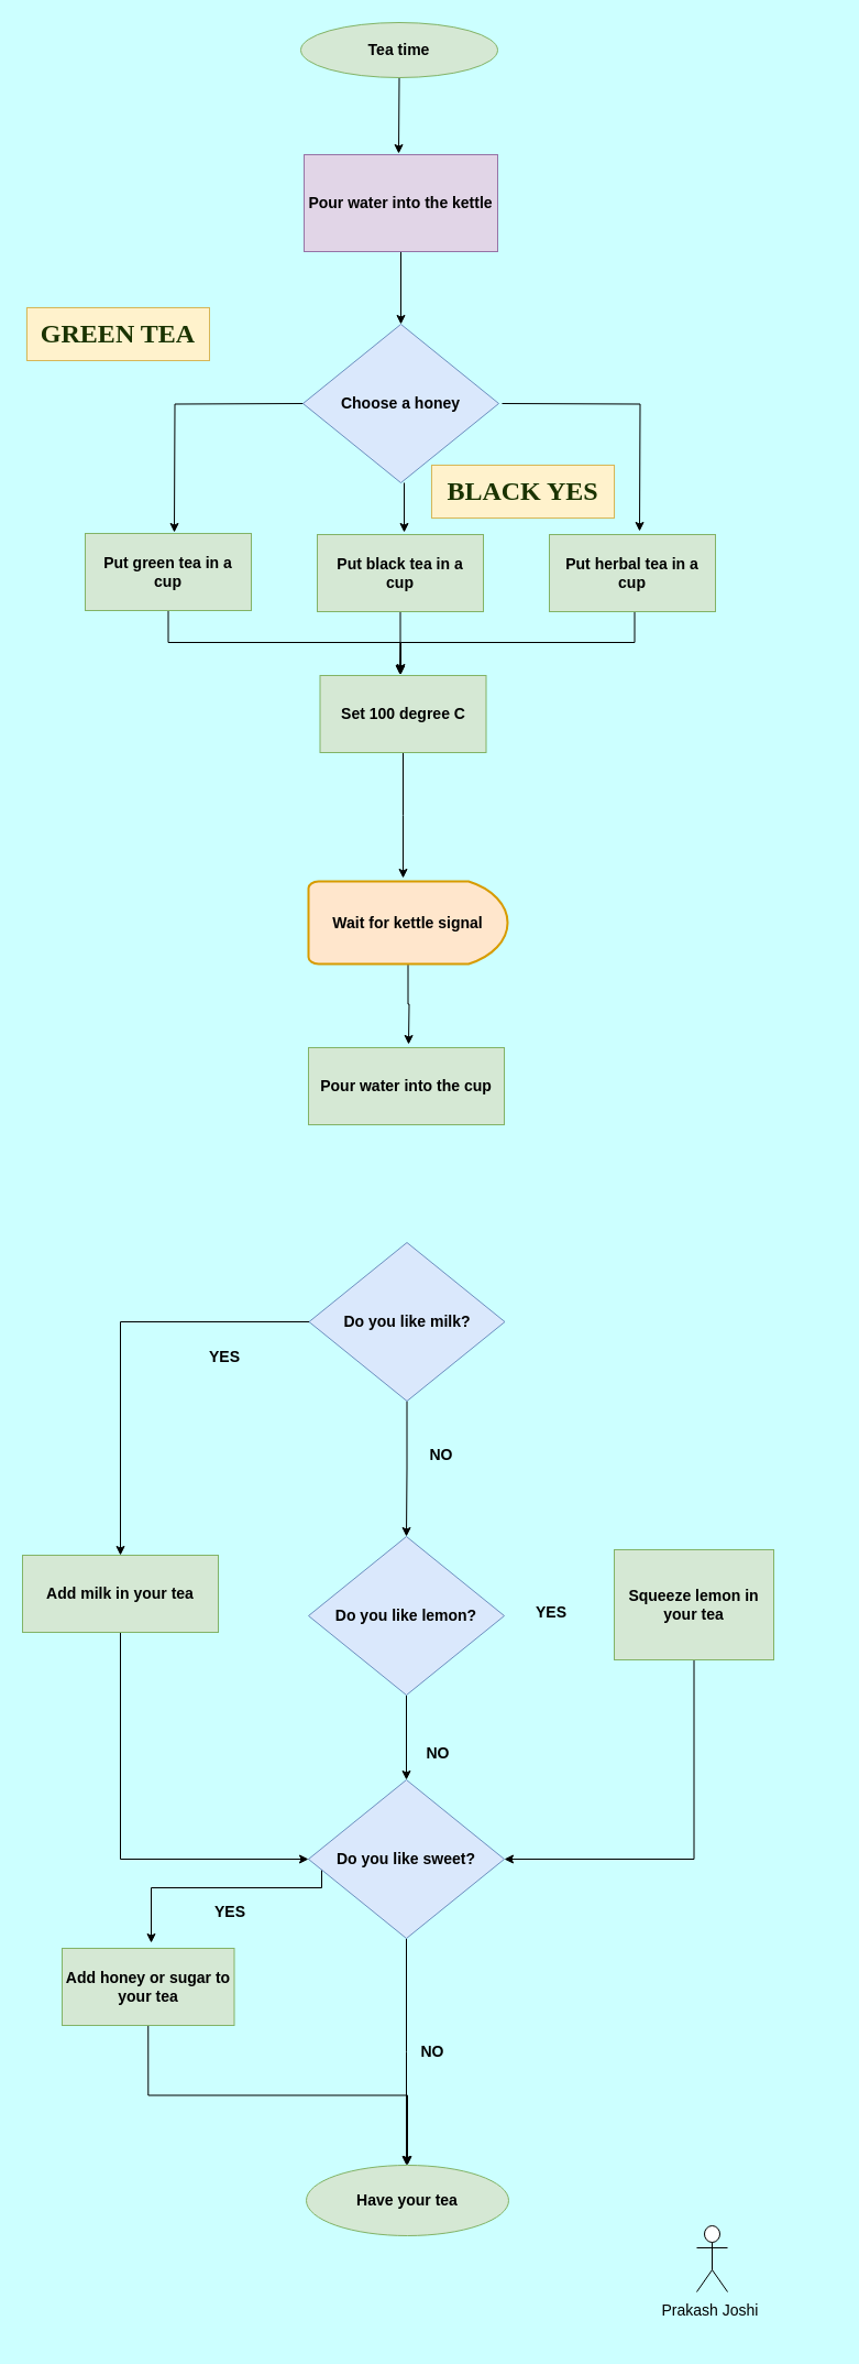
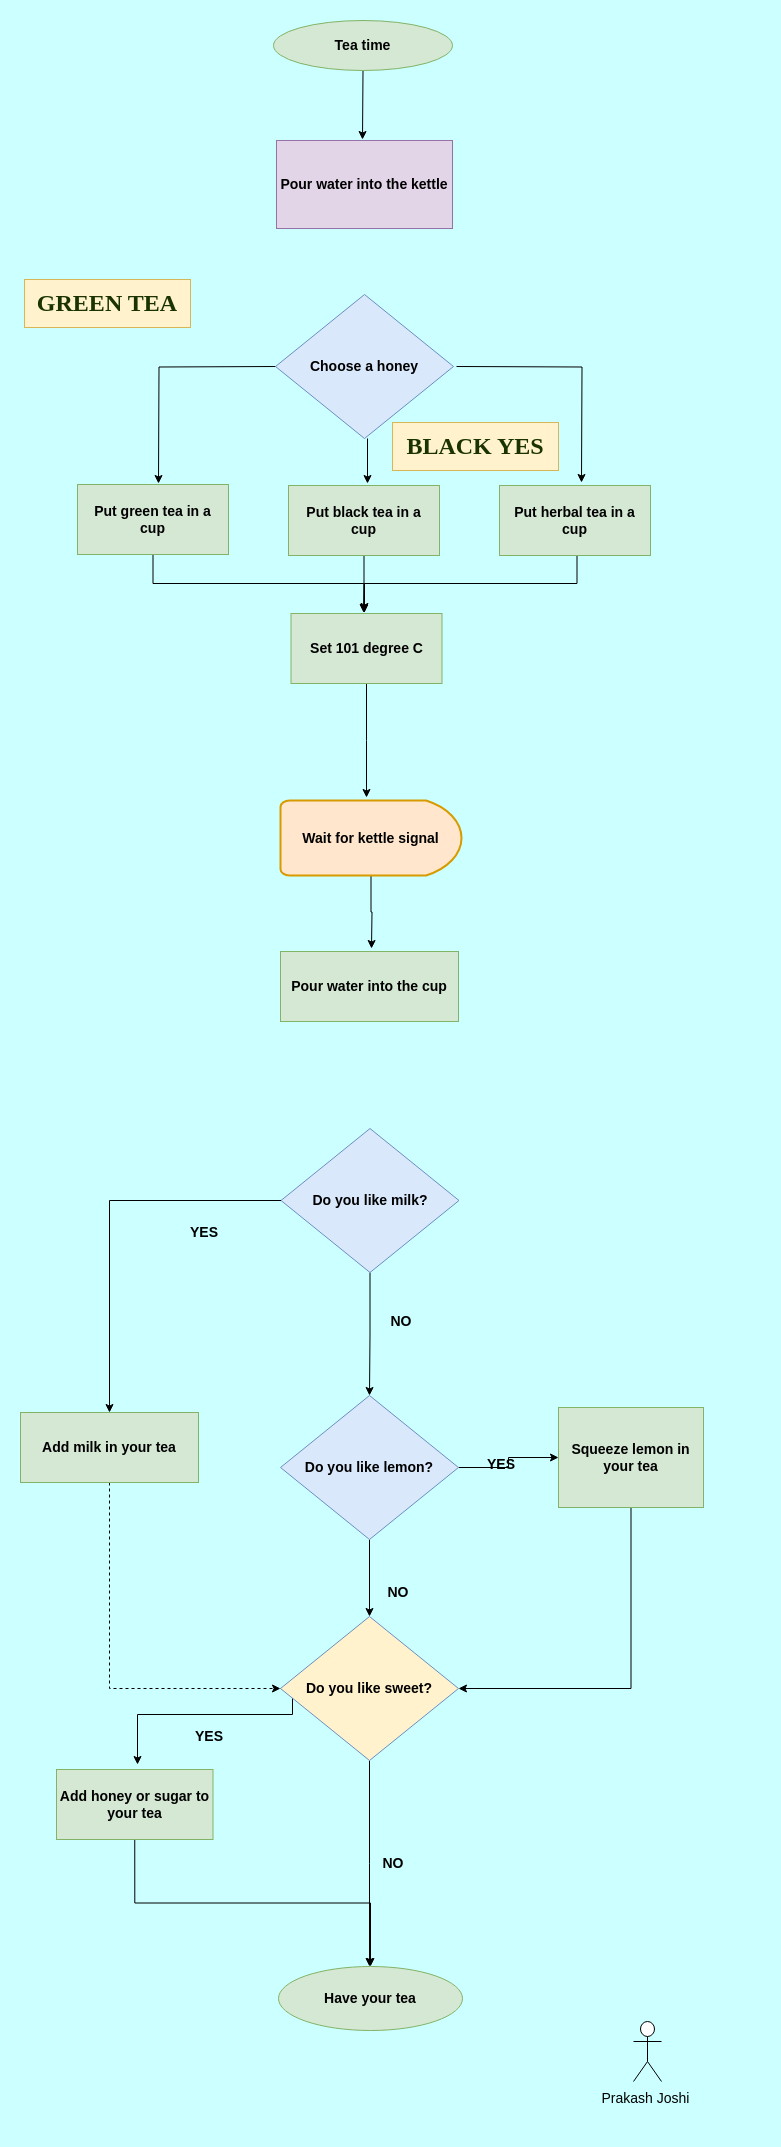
  <mxCell id="0" />
  <mxCell id="1" parent="0" />
  <mxCell id="2" style="edgeStyle=orthogonalEdgeStyle;rounded=0;orthogonalLoop=1;jettySize=auto;html=1;exitX=0.5;exitY=1;exitDx=0;exitDy=0;" parent="1" source="3" edge="1"><mxGeometry relative="1" as="geometry"><mxPoint x="362" y="139" as="targetPoint" /></mxGeometry></mxCell>
  <mxCell id="3" value="&lt;font style=&quot;font-size: 14px&quot;&gt;&lt;b&gt;Tea time&lt;/b&gt;&lt;/font&gt;" style="ellipse;whiteSpace=wrap;html=1;fillColor=#d5e8d4;strokeColor=#82b366;" parent="1" vertex="1"><mxGeometry x="273" y="20" width="179" height="50" as="geometry" /></mxCell>
  <mxCell id="4" value="&lt;font style=&quot;font-size: 14px&quot;&gt;&lt;b&gt;Have your tea&lt;/b&gt;&lt;/font&gt;" style="ellipse;whiteSpace=wrap;html=1;fillColor=#d5e8d4;strokeColor=#82b366;" parent="1" vertex="1"><mxGeometry x="278" y="1966" width="184" height="64" as="geometry" /></mxCell>
- <mxCell id="5" style="edgeStyle=orthogonalEdgeStyle;rounded=0;orthogonalLoop=1;jettySize=auto;html=1;exitX=0.5;exitY=1;exitDx=0;exitDy=0;entryX=0.5;entryY=0;entryDx=0;entryDy=0;" parent="1" source="6" target="10" edge="1"><mxGeometry relative="1" as="geometry" /></mxCell>
  <mxCell id="6" value="&lt;font style=&quot;font-size: 14px&quot;&gt;&lt;b&gt;Pour water into the kettle&lt;/b&gt;&lt;/font&gt;" style="rounded=0;whiteSpace=wrap;html=1;fillColor=#e1d5e7;strokeColor=#9673a6;" parent="1" vertex="1"><mxGeometry x="276" y="140" width="176" height="88" as="geometry" /></mxCell>
  <mxCell id="7" style="edgeStyle=orthogonalEdgeStyle;rounded=0;orthogonalLoop=1;jettySize=auto;html=1;exitX=0;exitY=0.5;exitDx=0;exitDy=0;" parent="1" edge="1"><mxGeometry relative="1" as="geometry"><mxPoint x="158" y="483" as="targetPoint" /><mxPoint x="278" y="366" as="sourcePoint" /></mxGeometry></mxCell>
  <mxCell id="8" style="edgeStyle=orthogonalEdgeStyle;rounded=0;orthogonalLoop=1;jettySize=auto;html=1;exitX=1;exitY=0.5;exitDx=0;exitDy=0;" parent="1" edge="1"><mxGeometry relative="1" as="geometry"><mxPoint x="581" y="482" as="targetPoint" /><mxPoint x="456" y="366" as="sourcePoint" /></mxGeometry></mxCell>
  <mxCell id="9" style="edgeStyle=orthogonalEdgeStyle;rounded=0;orthogonalLoop=1;jettySize=auto;html=1;exitX=0.5;exitY=1;exitDx=0;exitDy=0;" parent="1" edge="1"><mxGeometry relative="1" as="geometry"><mxPoint x="367" y="483" as="targetPoint" /><mxPoint x="367" y="438" as="sourcePoint" /></mxGeometry></mxCell>
  <mxCell id="10" value="&lt;font style=&quot;font-size: 14px&quot;&gt;&lt;b&gt;Choose a honey&lt;/b&gt;&lt;/font&gt;" style="rhombus;whiteSpace=wrap;html=1;fillColor=#dae8fc;strokeColor=#6c8ebf;" parent="1" vertex="1"><mxGeometry x="275" y="294" width="178" height="144" as="geometry" /></mxCell>
  <mxCell id="11" style="edgeStyle=orthogonalEdgeStyle;rounded=0;orthogonalLoop=1;jettySize=auto;html=1;exitX=0.5;exitY=1;exitDx=0;exitDy=0;" edge="1" parent="1" source="12"><mxGeometry relative="1" as="geometry"><mxPoint x="363" y="612" as="targetPoint" /></mxGeometry></mxCell>
  <mxCell id="12" value="&lt;font style=&quot;font-size: 14px&quot;&gt;&lt;b&gt;Put green tea in a &lt;br&gt;cup&lt;/b&gt;&lt;/font&gt;" style="rounded=0;whiteSpace=wrap;html=1;fillColor=#d5e8d4;strokeColor=#82b366;" parent="1" vertex="1"><mxGeometry x="77" y="484" width="151" height="70" as="geometry" /></mxCell>
  <mxCell id="13" style="edgeStyle=orthogonalEdgeStyle;rounded=0;orthogonalLoop=1;jettySize=auto;html=1;exitX=0.5;exitY=1;exitDx=0;exitDy=0;entryX=0.485;entryY=-0.005;entryDx=0;entryDy=0;entryPerimeter=0;" parent="1" source="14" target="18" edge="1"><mxGeometry relative="1" as="geometry" /></mxCell>
  <mxCell id="14" value="&lt;b style=&quot;font-size: 14px&quot;&gt;Put black tea in a &lt;br&gt;cup&lt;/b&gt;" style="rounded=0;whiteSpace=wrap;html=1;fillColor=#d5e8d4;strokeColor=#82b366;" parent="1" vertex="1"><mxGeometry x="288" y="485" width="151" height="70" as="geometry" /></mxCell>
  <mxCell id="15" style="edgeStyle=orthogonalEdgeStyle;rounded=0;orthogonalLoop=1;jettySize=auto;html=1;exitX=0.5;exitY=1;exitDx=0;exitDy=0;" edge="1" parent="1"><mxGeometry relative="1" as="geometry"><mxPoint x="364" y="611" as="targetPoint" /><mxPoint x="576.5" y="555" as="sourcePoint" /><Array as="points"><mxPoint x="577" y="583" /><mxPoint x="364" y="583" /></Array></mxGeometry></mxCell>
  <mxCell id="16" value="&lt;b style=&quot;font-size: 14px&quot;&gt;Put herbal tea in a cup&lt;/b&gt;" style="rounded=0;whiteSpace=wrap;html=1;fillColor=#d5e8d4;strokeColor=#82b366;" parent="1" vertex="1"><mxGeometry x="499" y="485" width="151" height="70" as="geometry" /></mxCell>
  <mxCell id="17" style="edgeStyle=orthogonalEdgeStyle;rounded=0;orthogonalLoop=1;jettySize=auto;html=1;exitX=0.5;exitY=1;exitDx=0;exitDy=0;" parent="1" source="18" edge="1"><mxGeometry relative="1" as="geometry"><mxPoint x="366" y="797" as="targetPoint" /></mxGeometry></mxCell>
- <mxCell id="18" value="&lt;b style=&quot;font-size: 14px&quot;&gt;Set 100 degree C&lt;/b&gt;" style="rounded=0;whiteSpace=wrap;html=1;fillColor=#d5e8d4;strokeColor=#82b366;" parent="1" vertex="1"><mxGeometry x="290.5" y="613" width="151" height="70" as="geometry" /></mxCell>
+ <mxCell id="18" value="&lt;b style=&quot;font-size: 14px&quot;&gt;Set 101 degree C&lt;/b&gt;" style="rounded=0;whiteSpace=wrap;html=1;fillColor=#d5e8d4;strokeColor=#82b366;" parent="1" vertex="1"><mxGeometry x="290.5" y="613" width="151" height="70" as="geometry" /></mxCell>
  <mxCell id="19" style="edgeStyle=orthogonalEdgeStyle;rounded=0;orthogonalLoop=1;jettySize=auto;html=1;exitX=0.5;exitY=1;exitDx=0;exitDy=0;exitPerimeter=0;" parent="1" source="20" edge="1"><mxGeometry relative="1" as="geometry"><mxPoint x="371" y="948" as="targetPoint" /></mxGeometry></mxCell>
  <mxCell id="20" value="&lt;b&gt;&lt;font style=&quot;font-size: 14px&quot;&gt;Wait for kettle signal&lt;/font&gt;&lt;/b&gt;" style="strokeWidth=2;html=1;shape=mxgraph.flowchart.delay;whiteSpace=wrap;fillColor=#ffe6cc;strokeColor=#d79b00;" parent="1" vertex="1"><mxGeometry x="280" y="800" width="181" height="75" as="geometry" /></mxCell>
  <mxCell id="21" value="&lt;font style=&quot;font-size: 14px&quot;&gt;&lt;b&gt;Pour water into the cup&lt;/b&gt;&lt;/font&gt;" style="rounded=0;whiteSpace=wrap;html=1;fillColor=#d5e8d4;strokeColor=#82b366;" parent="1" vertex="1"><mxGeometry x="280" y="951" width="178" height="70" as="geometry" /></mxCell>
  <mxCell id="22" style="edgeStyle=orthogonalEdgeStyle;rounded=0;orthogonalLoop=1;jettySize=auto;html=1;exitX=0;exitY=0.5;exitDx=0;exitDy=0;entryX=0.5;entryY=0;entryDx=0;entryDy=0;" edge="1" parent="1" source="24" target="36"><mxGeometry relative="1" as="geometry" /></mxCell>
  <mxCell id="23" style="edgeStyle=orthogonalEdgeStyle;rounded=0;orthogonalLoop=1;jettySize=auto;html=1;exitX=0.5;exitY=1;exitDx=0;exitDy=0;entryX=0.5;entryY=0;entryDx=0;entryDy=0;" edge="1" parent="1" source="24" target="27"><mxGeometry relative="1" as="geometry" /></mxCell>
  <mxCell id="24" value="&lt;font style=&quot;font-size: 14px&quot;&gt;&lt;b&gt;Do you like milk?&lt;/b&gt;&lt;/font&gt;" style="rhombus;whiteSpace=wrap;html=1;fillColor=#dae8fc;strokeColor=#6c8ebf;" parent="1" vertex="1"><mxGeometry x="280.5" y="1128" width="178" height="144" as="geometry" /></mxCell>
+ <mxCell id="25" style="edgeStyle=orthogonalEdgeStyle;rounded=0;orthogonalLoop=1;jettySize=auto;html=1;exitX=1;exitY=0.5;exitDx=0;exitDy=0;entryX=0;entryY=0.5;entryDx=0;entryDy=0;" edge="1" parent="1" source="27" target="38"><mxGeometry relative="1" as="geometry" /></mxCell>
  <mxCell id="26" style="edgeStyle=orthogonalEdgeStyle;rounded=0;orthogonalLoop=1;jettySize=auto;html=1;exitX=0.5;exitY=1;exitDx=0;exitDy=0;entryX=0.5;entryY=0;entryDx=0;entryDy=0;" edge="1" parent="1" source="27" target="30"><mxGeometry relative="1" as="geometry" /></mxCell>
  <mxCell id="27" value="&lt;font style=&quot;font-size: 14px&quot;&gt;&lt;b&gt;Do you like lemon?&lt;/b&gt;&lt;/font&gt;" style="rhombus;whiteSpace=wrap;html=1;fillColor=#dae8fc;strokeColor=#6c8ebf;" parent="1" vertex="1"><mxGeometry x="280" y="1395" width="178" height="144" as="geometry" /></mxCell>
  <mxCell id="28" style="edgeStyle=orthogonalEdgeStyle;rounded=0;orthogonalLoop=1;jettySize=auto;html=1;exitX=0.5;exitY=1;exitDx=0;exitDy=0;" edge="1" parent="1" source="30"><mxGeometry relative="1" as="geometry"><mxPoint x="369" y="1966" as="targetPoint" /></mxGeometry></mxCell>
  <mxCell id="29" style="edgeStyle=orthogonalEdgeStyle;rounded=0;orthogonalLoop=1;jettySize=auto;html=1;exitX=0;exitY=0.5;exitDx=0;exitDy=0;" edge="1" parent="1" source="30"><mxGeometry relative="1" as="geometry"><mxPoint x="137" y="1764" as="targetPoint" /><Array as="points"><mxPoint x="292" y="1688" /><mxPoint x="292" y="1714" /><mxPoint x="137" y="1714" /></Array></mxGeometry></mxCell>
- <mxCell id="30" value="&lt;font style=&quot;font-size: 14px&quot;&gt;&lt;b&gt;Do you like sweet?&lt;/b&gt;&lt;/font&gt;" style="rhombus;whiteSpace=wrap;html=1;fillColor=#dae8fc;strokeColor=#6c8ebf;" parent="1" vertex="1"><mxGeometry x="280" y="1616" width="178" height="144" as="geometry" /></mxCell>
+ <mxCell id="30" value="&lt;font style=&quot;font-size: 14px&quot;&gt;&lt;b&gt;Do you like sweet?&lt;/b&gt;&lt;/font&gt;" style="rhombus;whiteSpace=wrap;html=1;fillColor=#fff2cc;strokeColor=#6c8ebf;" parent="1" vertex="1"><mxGeometry x="280" y="1616" width="178" height="144" as="geometry" /></mxCell>
  <mxCell id="31" style="edgeStyle=orthogonalEdgeStyle;rounded=0;orthogonalLoop=1;jettySize=auto;html=1;exitX=0.5;exitY=1;exitDx=0;exitDy=0;" edge="1" parent="1" source="32" target="4"><mxGeometry relative="1" as="geometry" /></mxCell>
  <mxCell id="32" value="&lt;font style=&quot;font-size: 14px&quot;&gt;&lt;b&gt;Add honey or sugar to your tea&lt;/b&gt;&lt;/font&gt;" style="rounded=0;whiteSpace=wrap;html=1;fillColor=#d5e8d4;strokeColor=#82b366;" parent="1" vertex="1"><mxGeometry x="56" y="1769" width="156.5" height="70" as="geometry" /></mxCell>
  <mxCell id="33" value="&lt;h2&gt;&lt;font style=&quot;font-size: 24px&quot; face=&quot;Verdana&quot;&gt;GREEN TEA&lt;/font&gt;&lt;/h2&gt;" style="text;html=1;fillColor=#fff2cc;align=center;verticalAlign=middle;rounded=0;shadow=0;strokeColor=#d6b656;fontColor=#1A3300;whiteSpace=wrap;" parent="1" vertex="1"><mxGeometry x="24" y="279" width="166" height="48" as="geometry" /></mxCell>
  <mxCell id="34" value="&lt;h2&gt;&lt;font style=&quot;font-size: 24px&quot; face=&quot;Verdana&quot;&gt;BLACK YES&lt;/font&gt;&lt;/h2&gt;" style="text;html=1;fillColor=#fff2cc;align=center;verticalAlign=middle;rounded=0;shadow=0;strokeColor=#d6b656;fontColor=#1A3300;whiteSpace=wrap;" parent="1" vertex="1"><mxGeometry x="392" y="422" width="166" height="48" as="geometry" /></mxCell>
- <mxCell id="35" style="edgeStyle=orthogonalEdgeStyle;rounded=0;orthogonalLoop=1;jettySize=auto;html=1;exitX=0.5;exitY=1;exitDx=0;exitDy=0;entryX=0;entryY=0.5;entryDx=0;entryDy=0;" edge="1" parent="1" source="36" target="30"><mxGeometry relative="1" as="geometry" /></mxCell>
+ <mxCell id="35" style="edgeStyle=orthogonalEdgeStyle;rounded=0;orthogonalLoop=1;jettySize=auto;html=1;exitX=0.5;exitY=1;exitDx=0;exitDy=0;entryX=0;entryY=0.5;entryDx=0;entryDy=0;dashed=1;" edge="1" parent="1" source="36" target="30"><mxGeometry relative="1" as="geometry" /></mxCell>
  <mxCell id="36" value="&lt;font style=&quot;font-size: 14px&quot;&gt;&lt;b&gt;Add milk in your tea&lt;/b&gt;&lt;/font&gt;" style="rounded=0;whiteSpace=wrap;html=1;fillColor=#d5e8d4;strokeColor=#82b366;" vertex="1" parent="1"><mxGeometry x="20" y="1412" width="178" height="70" as="geometry" /></mxCell>
  <mxCell id="37" style="edgeStyle=orthogonalEdgeStyle;rounded=0;orthogonalLoop=1;jettySize=auto;html=1;exitX=0.5;exitY=1;exitDx=0;exitDy=0;entryX=1;entryY=0.5;entryDx=0;entryDy=0;" edge="1" parent="1" source="38" target="30"><mxGeometry relative="1" as="geometry" /></mxCell>
  <mxCell id="38" value="&lt;b&gt;&lt;font style=&quot;font-size: 14px&quot;&gt;Squeeze lemon in your tea&lt;/font&gt;&lt;/b&gt;" style="rounded=0;whiteSpace=wrap;html=1;fillColor=#d5e8d4;strokeColor=#82b366;" vertex="1" parent="1"><mxGeometry x="558" y="1407" width="145" height="100" as="geometry" /></mxCell>
  <mxCell id="39" value="&lt;font style=&quot;font-size: 14px&quot;&gt;&lt;br&gt;Prakash Joshi&lt;/font&gt;" style="text;html=1;strokeColor=none;fillColor=none;align=center;verticalAlign=middle;whiteSpace=wrap;rounded=0;" vertex="1" parent="1"><mxGeometry x="532" y="2052" width="227" height="73" as="geometry" /></mxCell>
  <mxCell id="40" value="" style="shape=umlActor;verticalLabelPosition=bottom;verticalAlign=top;html=1;outlineConnect=0;" vertex="1" parent="1"><mxGeometry x="633" y="2021" width="28" height="60" as="geometry" /></mxCell>
  <mxCell id="41" value="&lt;font style=&quot;font-size: 14px&quot;&gt;&lt;b&gt;NO&lt;/b&gt;&lt;/font&gt;" style="text;html=1;strokeColor=none;fillColor=none;align=center;verticalAlign=middle;whiteSpace=wrap;rounded=0;" vertex="1" parent="1"><mxGeometry x="381" y="1311" width="40" height="20" as="geometry" /></mxCell>
  <mxCell id="42" value="&lt;font style=&quot;font-size: 14px&quot;&gt;&lt;b&gt;YES&lt;/b&gt;&lt;/font&gt;" style="text;html=1;strokeColor=none;fillColor=none;align=center;verticalAlign=middle;whiteSpace=wrap;rounded=0;" vertex="1" parent="1"><mxGeometry x="184" y="1222" width="40" height="20" as="geometry" /></mxCell>
  <mxCell id="43" value="&lt;font style=&quot;font-size: 14px&quot;&gt;&lt;b&gt;YES&lt;/b&gt;&lt;/font&gt;" style="text;html=1;strokeColor=none;fillColor=none;align=center;verticalAlign=middle;whiteSpace=wrap;rounded=0;" vertex="1" parent="1"><mxGeometry x="481" y="1454" width="40" height="20" as="geometry" /></mxCell>
  <mxCell id="44" value="&lt;font style=&quot;font-size: 14px&quot;&gt;&lt;b&gt;NO&lt;/b&gt;&lt;/font&gt;" style="text;html=1;strokeColor=none;fillColor=none;align=center;verticalAlign=middle;whiteSpace=wrap;rounded=0;" vertex="1" parent="1"><mxGeometry x="378" y="1582" width="40" height="20" as="geometry" /></mxCell>
  <mxCell id="45" value="&lt;font style=&quot;font-size: 14px&quot;&gt;&lt;b&gt;NO&lt;/b&gt;&lt;/font&gt;" style="text;html=1;strokeColor=none;fillColor=none;align=center;verticalAlign=middle;whiteSpace=wrap;rounded=0;" vertex="1" parent="1"><mxGeometry x="373" y="1853" width="40" height="20" as="geometry" /></mxCell>
  <mxCell id="46" value="&lt;font style=&quot;font-size: 14px&quot;&gt;&lt;b&gt;YES&lt;/b&gt;&lt;/font&gt;" style="text;html=1;strokeColor=none;fillColor=none;align=center;verticalAlign=middle;whiteSpace=wrap;rounded=0;" vertex="1" parent="1"><mxGeometry x="189" y="1726" width="40" height="20" as="geometry" /></mxCell>
